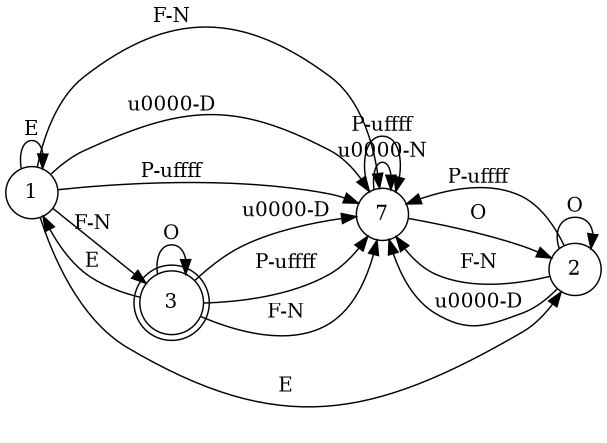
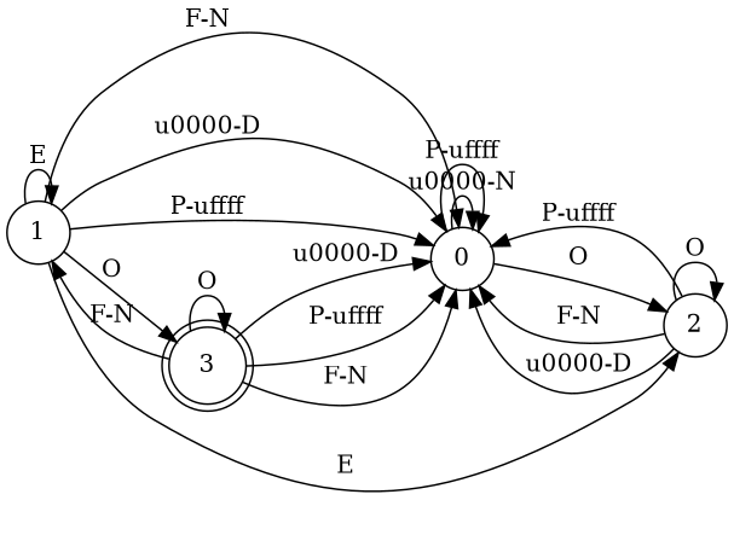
  digraph {
    fontname="DejaVu Serif"
    rankdir=LR
    node [fontname="DejaVu Serif" shape=circle]
    edge [fontname="DejaVu Serif"]
-   0 [label=7]
+   0
    2
    1
    3 [shape=doublecircle]
    0 -> 0 [label="\u0000-N"]
    0 -> 0 [label="P-\uffff"]
    0 -> 2 [label=O]
    2 -> 0 [label="F-N"]
    2 -> 0 [label="\u0000-D"]
    2 -> 0 [label="P-\uffff"]
    2 -> 2 [label=O]
    1 -> 0 [label="F-N"]
    1 -> 0 [label="\u0000-D"]
    1 -> 0 [label="P-\uffff"]
    1 -> 2 [label=E]
    1 -> 1 [label=E]
-   1 -> 3 [label="F-N"]
+   1 -> 3 [label=O]
    3 -> 0 [label="F-N"]
    3 -> 0 [label="\u0000-D"]
    3 -> 0 [label="P-\uffff"]
-   3 -> 1 [label=E]
+   3 -> 1 [label="F-N"]
    3 -> 3 [label=O]
  }
